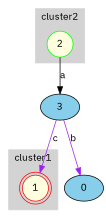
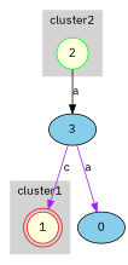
  digraph {
    fontname="IBM Plex Sans"
    node [fillcolor=lightyellow fontname="IBM Plex Sans" style=filled]
    edge [color=purple fontname="IBM Plex Sans"]
    1 [color=red shape=doublecircle]
    2 [color=green shape=circle]
    3 [fillcolor=skyblue]
    0 [fillcolor=skyblue]
    subgraph cluster_1 {
      color=lightgrey
      label=cluster1
      style=filled
      1
    }
    subgraph cluster_2 {
      color=lightgrey
      label=cluster0
      style=filled
    }
    subgraph cluster_3 {
      color=lightgrey
      label=cluster2
      style=filled
      2
    }
    subgraph cluster_4 {
      color=lightgrey
      label=cluster3
      style=filled
    }
    2 -> 3 [color=black label=a]
    3 -> 1 [label=c]
-   3 -> 0 [label=b]
+   3 -> 0 [label=a]
  }
